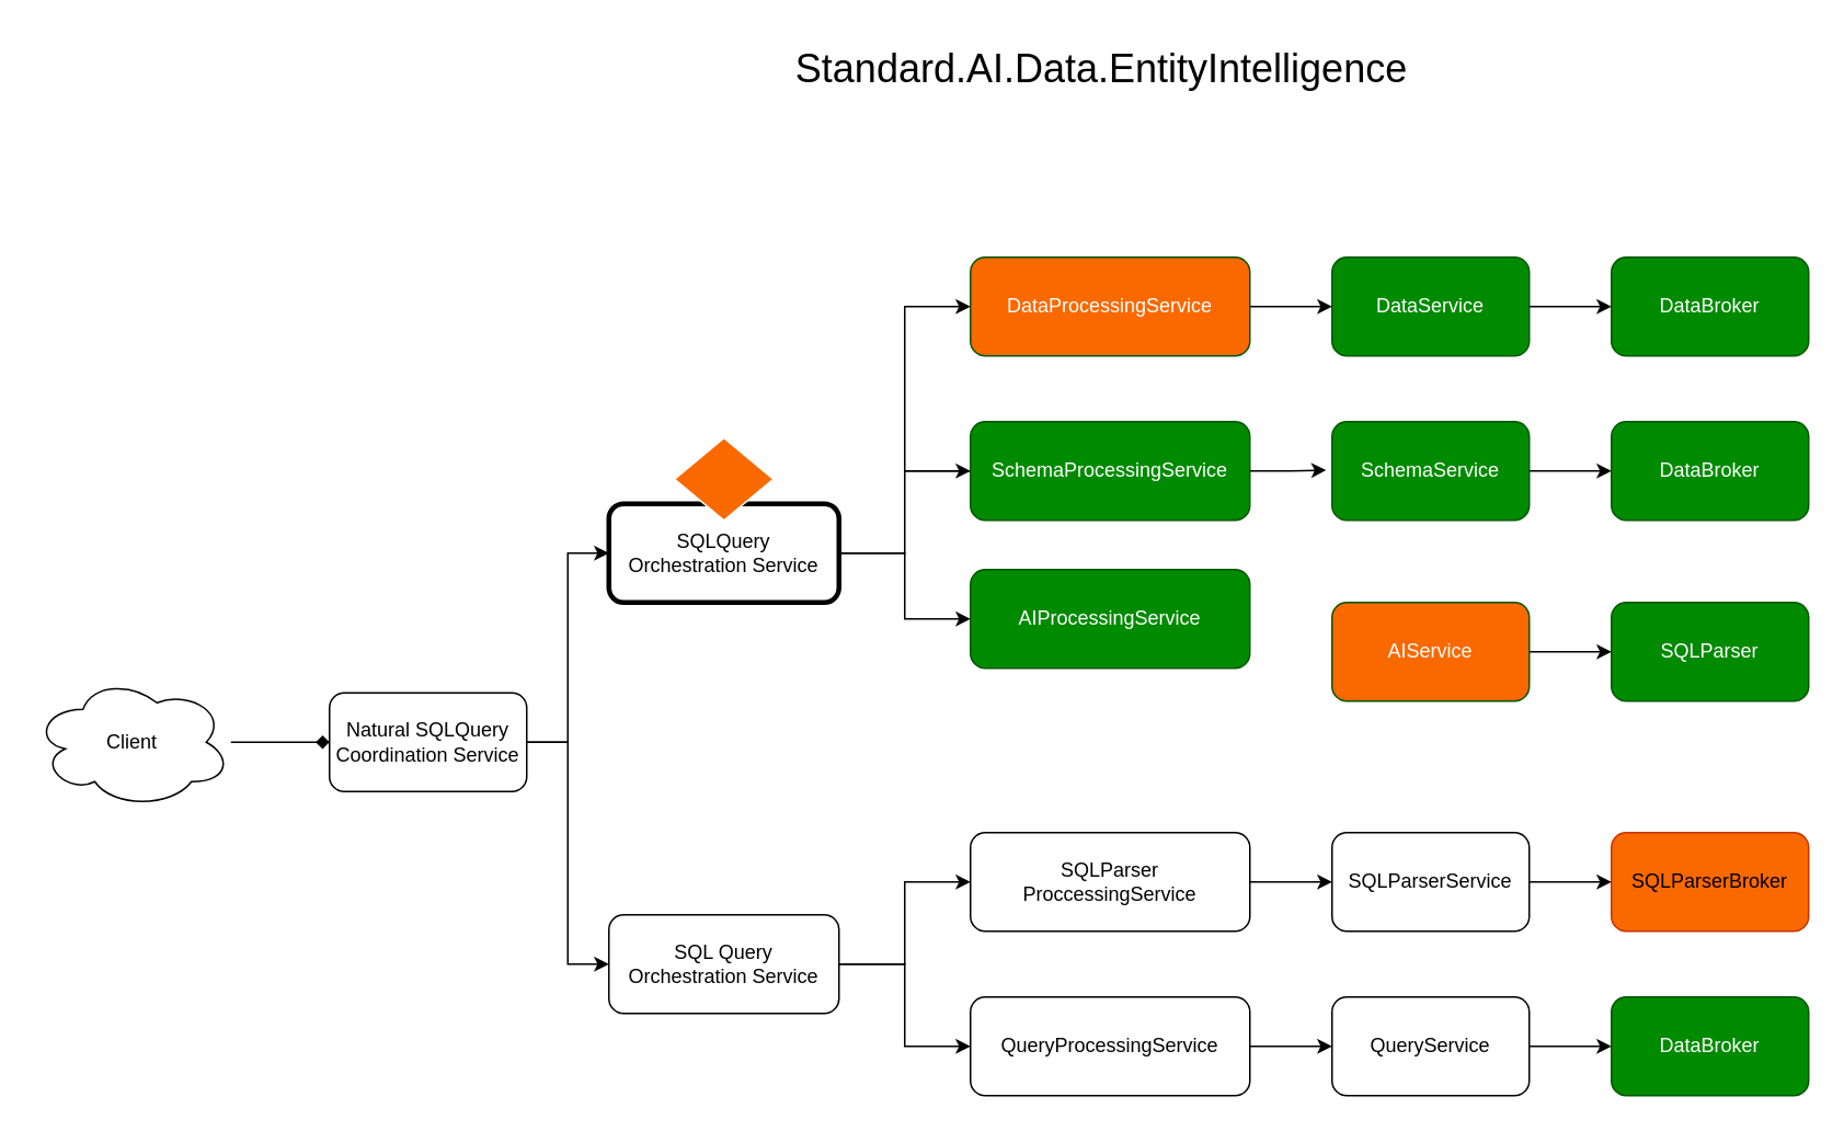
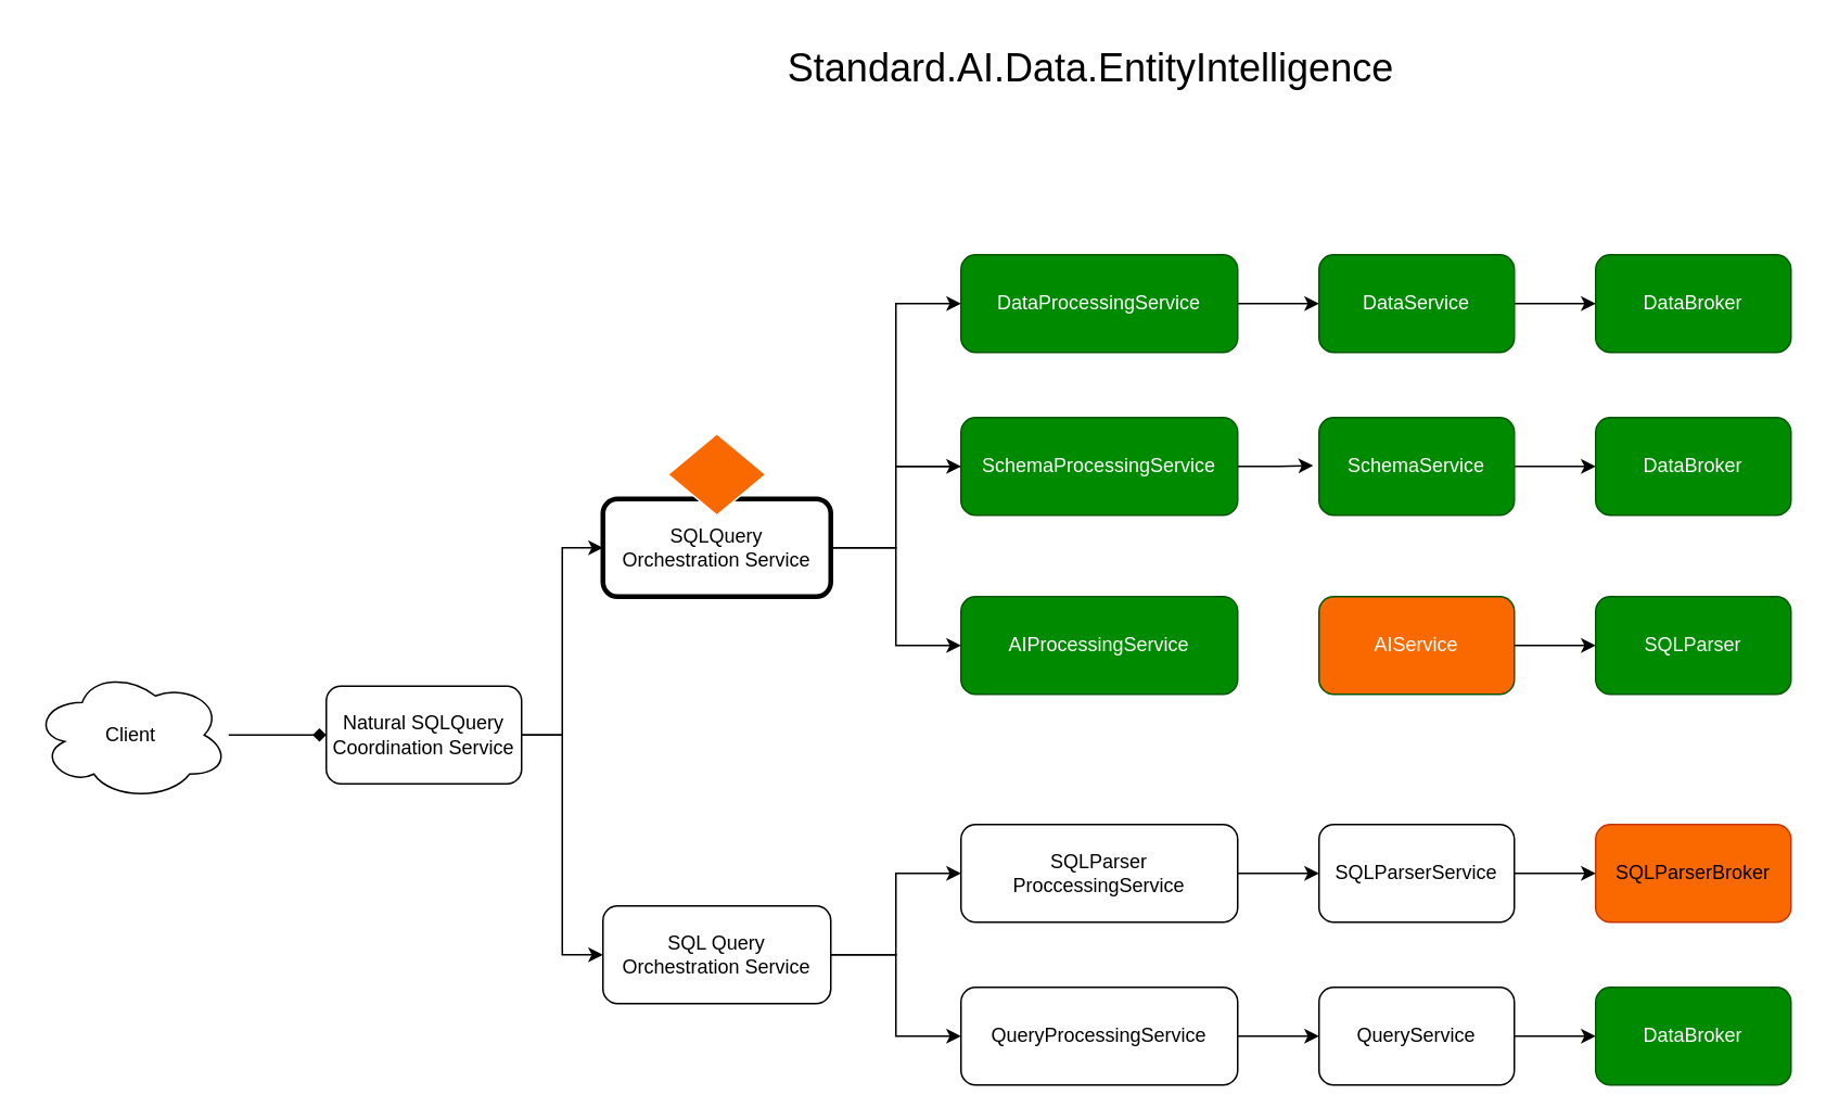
  <mxCell id="0" />
  <mxCell id="1" parent="0" />
  <mxCell id="2" value="DataBroker" style="rounded=1;whiteSpace=wrap;html=1;fillColor=#008a00;fontColor=#ffffff;strokeColor=#005700;" parent="1" vertex="1"><mxGeometry x="980" y="150" width="120" height="60" as="geometry" /></mxCell>
  <mxCell id="3" value="SQLParser" style="rounded=1;whiteSpace=wrap;html=1;fillColor=#008a00;fontColor=#ffffff;strokeColor=#005700;" parent="1" vertex="1"><mxGeometry x="980" y="360" width="120" height="60" as="geometry" /></mxCell>
  <mxCell id="4" value="SQLParserBroker" style="rounded=1;whiteSpace=wrap;html=1;fillColor=#fa6800;fontColor=#000000;strokeColor=#C73500;" parent="1" vertex="1"><mxGeometry x="980" y="500" width="120" height="60" as="geometry" /></mxCell>
  <mxCell id="5" value="DataBroker" style="rounded=1;whiteSpace=wrap;html=1;fillColor=#008a00;fontColor=#ffffff;strokeColor=#005700;" parent="1" vertex="1"><mxGeometry x="980" y="600" width="120" height="60" as="geometry" /></mxCell>
  <mxCell id="6" style="edgeStyle=orthogonalEdgeStyle;rounded=0;orthogonalLoop=1;jettySize=auto;html=1;entryX=0;entryY=0.5;entryDx=0;entryDy=0;" parent="1" source="7" target="2" edge="1"><mxGeometry relative="1" as="geometry" /></mxCell>
  <mxCell id="7" value="DataService" style="rounded=1;whiteSpace=wrap;html=1;fillColor=#008a00;fontColor=#ffffff;strokeColor=#005700;" parent="1" vertex="1"><mxGeometry x="810" y="150" width="120" height="60" as="geometry" /></mxCell>
  <mxCell id="8" style="edgeStyle=orthogonalEdgeStyle;rounded=0;orthogonalLoop=1;jettySize=auto;html=1;entryX=0;entryY=0.5;entryDx=0;entryDy=0;" parent="1" source="9" target="3" edge="1"><mxGeometry relative="1" as="geometry" /></mxCell>
  <mxCell id="9" value="AIService" style="rounded=1;whiteSpace=wrap;html=1;fillColor=#fa6800;fontColor=#ffffff;strokeColor=#005700;" parent="1" vertex="1"><mxGeometry x="810" y="360" width="120" height="60" as="geometry" /></mxCell>
  <mxCell id="10" style="edgeStyle=orthogonalEdgeStyle;rounded=0;orthogonalLoop=1;jettySize=auto;html=1;entryX=0;entryY=0.5;entryDx=0;entryDy=0;" parent="1" source="11" target="4" edge="1"><mxGeometry relative="1" as="geometry" /></mxCell>
  <mxCell id="11" value="SQLParserService" style="rounded=1;whiteSpace=wrap;html=1;" parent="1" vertex="1"><mxGeometry x="810" y="500" width="120" height="60" as="geometry" /></mxCell>
  <mxCell id="12" style="edgeStyle=orthogonalEdgeStyle;rounded=0;orthogonalLoop=1;jettySize=auto;html=1;entryX=0;entryY=0.5;entryDx=0;entryDy=0;" parent="1" source="13" target="5" edge="1"><mxGeometry relative="1" as="geometry" /></mxCell>
  <mxCell id="13" value="QueryService" style="rounded=1;whiteSpace=wrap;html=1;" parent="1" vertex="1"><mxGeometry x="810" y="600" width="120" height="60" as="geometry" /></mxCell>
  <mxCell id="14" style="edgeStyle=orthogonalEdgeStyle;rounded=0;orthogonalLoop=1;jettySize=auto;html=1;entryX=0;entryY=0.5;entryDx=0;entryDy=0;" parent="1" source="15" target="7" edge="1"><mxGeometry relative="1" as="geometry" /></mxCell>
- <mxCell id="15" value="DataProcessingService" style="rounded=1;whiteSpace=wrap;html=1;fillColor=#fa6800;fontColor=#ffffff;strokeColor=#005700;" parent="1" vertex="1"><mxGeometry x="590" y="150" width="170" height="60" as="geometry" /></mxCell>
- <mxCell id="16" value="AIProcessingService" style="rounded=1;whiteSpace=wrap;html=1;fillColor=#008a00;fontColor=#ffffff;strokeColor=#005700;" parent="1" vertex="1"><mxGeometry x="590" y="340" width="170" height="60" as="geometry" /></mxCell>
+ <mxCell id="15" value="DataProcessingService" style="rounded=1;whiteSpace=wrap;html=1;fillColor=#008a00;fontColor=#ffffff;strokeColor=#005700;" parent="1" vertex="1"><mxGeometry x="590" y="150" width="170" height="60" as="geometry" /></mxCell>
+ <mxCell id="16" value="AIProcessingService" style="rounded=1;whiteSpace=wrap;html=1;fillColor=#008a00;fontColor=#ffffff;strokeColor=#005700;" parent="1" vertex="1"><mxGeometry x="590" y="360" width="170" height="60" as="geometry" /></mxCell>
  <mxCell id="17" style="edgeStyle=orthogonalEdgeStyle;rounded=0;orthogonalLoop=1;jettySize=auto;html=1;entryX=0;entryY=0.5;entryDx=0;entryDy=0;" parent="1" source="18" target="11" edge="1"><mxGeometry relative="1" as="geometry" /></mxCell>
  <mxCell id="18" value="SQLParser&lt;br&gt;ProccessingService" style="rounded=1;whiteSpace=wrap;html=1;" parent="1" vertex="1"><mxGeometry x="590" y="500" width="170" height="60" as="geometry" /></mxCell>
  <mxCell id="19" style="edgeStyle=orthogonalEdgeStyle;rounded=0;orthogonalLoop=1;jettySize=auto;html=1;entryX=0;entryY=0.5;entryDx=0;entryDy=0;" parent="1" source="20" target="13" edge="1"><mxGeometry relative="1" as="geometry" /></mxCell>
  <mxCell id="20" value="QueryProcessingService" style="rounded=1;whiteSpace=wrap;html=1;" parent="1" vertex="1"><mxGeometry x="590" y="600" width="170" height="60" as="geometry" /></mxCell>
  <mxCell id="21" style="edgeStyle=orthogonalEdgeStyle;rounded=0;orthogonalLoop=1;jettySize=auto;html=1;entryX=0;entryY=0.5;entryDx=0;entryDy=0;" edge="1" parent="1" source="23" target="37"><mxGeometry relative="1" as="geometry" /></mxCell>
  <mxCell id="22" style="edgeStyle=orthogonalEdgeStyle;rounded=0;orthogonalLoop=1;jettySize=auto;html=1;" edge="1" parent="1" source="23" target="16"><mxGeometry relative="1" as="geometry" /></mxCell>
  <mxCell id="23" value="SQLQuery&lt;br&gt;Orchestration Service" style="rounded=1;whiteSpace=wrap;html=1;strokeWidth=3;" parent="1" vertex="1"><mxGeometry x="370" y="300" width="140" height="60" as="geometry" /></mxCell>
  <mxCell id="24" style="edgeStyle=orthogonalEdgeStyle;rounded=0;orthogonalLoop=1;jettySize=auto;html=1;entryX=0;entryY=0.5;entryDx=0;entryDy=0;" parent="1" source="26" target="18" edge="1"><mxGeometry relative="1" as="geometry" /></mxCell>
  <mxCell id="25" style="edgeStyle=orthogonalEdgeStyle;rounded=0;orthogonalLoop=1;jettySize=auto;html=1;entryX=0;entryY=0.5;entryDx=0;entryDy=0;" parent="1" source="26" target="20" edge="1"><mxGeometry relative="1" as="geometry" /></mxCell>
  <mxCell id="26" value="SQL Query&lt;br&gt;Orchestration Service" style="rounded=1;whiteSpace=wrap;html=1;" parent="1" vertex="1"><mxGeometry x="370" y="550" width="140" height="60" as="geometry" /></mxCell>
  <mxCell id="27" style="edgeStyle=orthogonalEdgeStyle;rounded=0;orthogonalLoop=1;jettySize=auto;html=1;entryX=0;entryY=0.5;entryDx=0;entryDy=0;" edge="1" parent="1" source="29" target="23"><mxGeometry relative="1" as="geometry" /></mxCell>
  <mxCell id="28" style="edgeStyle=orthogonalEdgeStyle;rounded=0;orthogonalLoop=1;jettySize=auto;html=1;entryX=0;entryY=0.5;entryDx=0;entryDy=0;" edge="1" parent="1" source="29" target="26"><mxGeometry relative="1" as="geometry" /></mxCell>
  <mxCell id="29" value="Natural SQLQuery Coordination Service" style="rounded=1;whiteSpace=wrap;html=1;" parent="1" vertex="1"><mxGeometry x="200" y="415" width="120" height="60" as="geometry" /></mxCell>
  <mxCell id="30" style="edgeStyle=orthogonalEdgeStyle;rounded=0;orthogonalLoop=1;jettySize=auto;html=1;entryX=0;entryY=0.5;entryDx=0;entryDy=0;endArrow=diamond;" edge="1" parent="1" source="31" target="29"><mxGeometry relative="1" as="geometry" /></mxCell>
  <mxCell id="31" value="Client" style="ellipse;shape=cloud;whiteSpace=wrap;html=1;" parent="1" vertex="1"><mxGeometry x="20" y="405" width="120" height="80" as="geometry" /></mxCell>
  <mxCell id="32" value="&lt;p style=&quot;line-height: 140%; font-size: 24px;&quot;&gt;&lt;span style=&quot;background-color: initial;&quot;&gt;Standard.AI.Data.EntityIntelligence&lt;/span&gt;&lt;br&gt;&lt;/p&gt;" style="text;html=1;strokeColor=none;fillColor=none;align=center;verticalAlign=middle;whiteSpace=wrap;rounded=0;" parent="1" vertex="1"><mxGeometry x="640" y="20" width="60" height="30" as="geometry" /></mxCell>
  <mxCell id="33" value="" style="rhombus;whiteSpace=wrap;html=1;fillColor=#fa6800;strokeColor=#FFFFFF;fontColor=#000000;" parent="1" vertex="1"><mxGeometry x="410" y="260" width="60" height="50" as="geometry" /></mxCell>
  <mxCell id="34" style="edgeStyle=orthogonalEdgeStyle;rounded=0;orthogonalLoop=1;jettySize=auto;html=1;entryX=0;entryY=0.5;entryDx=0;entryDy=0;" edge="1" parent="1" source="35" target="39"><mxGeometry relative="1" as="geometry" /></mxCell>
  <mxCell id="35" value="SchemaService" style="rounded=1;whiteSpace=wrap;html=1;fillColor=#008a00;fontColor=#ffffff;strokeColor=#005700;" vertex="1" parent="1"><mxGeometry x="810" y="250" width="120" height="60" as="geometry" /></mxCell>
  <mxCell id="36" style="edgeStyle=orthogonalEdgeStyle;rounded=0;orthogonalLoop=1;jettySize=auto;html=1;entryX=0;entryY=0.5;entryDx=0;entryDy=0;exitX=0;exitY=0.5;exitDx=0;exitDy=0;" edge="1" parent="1" source="37" target="15"><mxGeometry relative="1" as="geometry"><Array as="points"><mxPoint x="550" y="280" /><mxPoint x="550" y="180" /></Array></mxGeometry></mxCell>
  <mxCell id="37" value="SchemaProcessingService" style="rounded=1;whiteSpace=wrap;html=1;fillColor=#008a00;fontColor=#ffffff;strokeColor=#005700;" vertex="1" parent="1"><mxGeometry x="590" y="250" width="170" height="60" as="geometry" /></mxCell>
  <mxCell id="38" style="edgeStyle=orthogonalEdgeStyle;rounded=0;orthogonalLoop=1;jettySize=auto;html=1;entryX=-0.03;entryY=0.491;entryDx=0;entryDy=0;entryPerimeter=0;" edge="1" parent="1" source="37" target="35"><mxGeometry relative="1" as="geometry" /></mxCell>
  <mxCell id="39" value="DataBroker" style="rounded=1;whiteSpace=wrap;html=1;fillColor=#008a00;fontColor=#ffffff;strokeColor=#005700;" vertex="1" parent="1"><mxGeometry x="980" y="250" width="120" height="60" as="geometry" /></mxCell>
